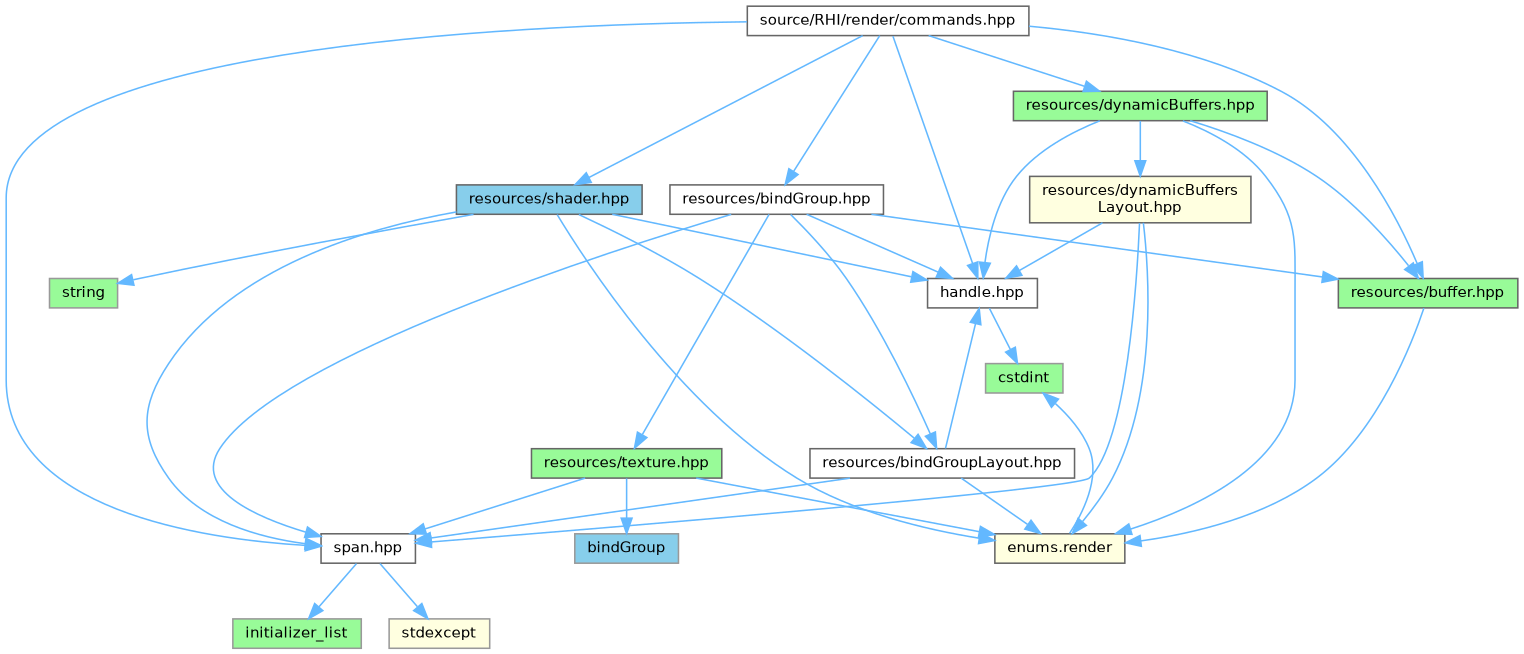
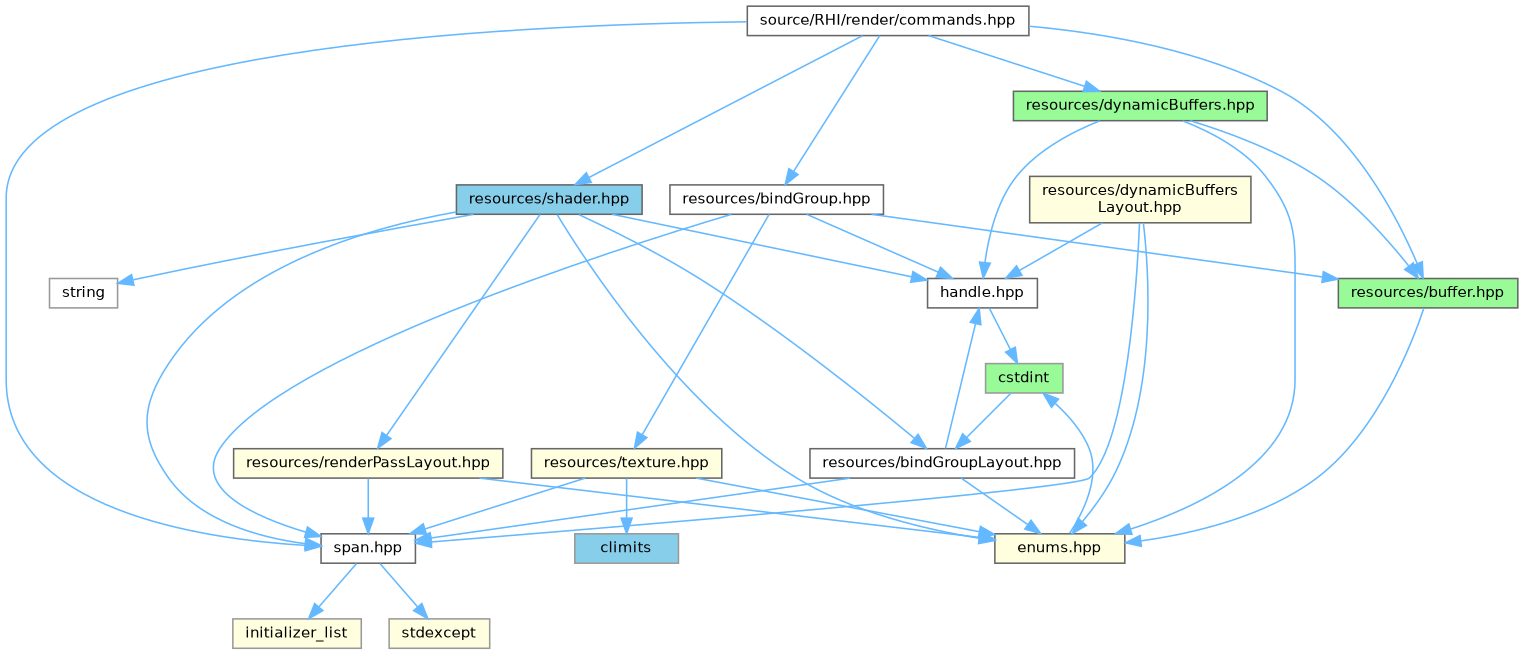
  digraph {
    node [color=grey40 fillcolor=white fontname=Helvetica fontsize=10 shape=box style=filled]
    edge [color=steelblue1 fontname=Helvetica fontsize=10 labelfontname=Helvetica labelfontsize=10 style=solid]
    n1 [color=gray40 fontcolor=black height=0.2 label="source/RHI/render/commands.hpp" width=0.4]
    n2 [height=0.2 label="handle.hpp" width=0.4]
    n3 [height=0.2 label="span.hpp" width=0.4]
    n4 [fillcolor=skyblue height=0.2 label="resources/shader.hpp" width=0.4]
    n5 [height=0.2 label="resources/bindGroup.hpp" width=0.4]
    n6 [fillcolor=palegreen height=0.2 label="resources/buffer.hpp" width=0.4]
    n7 [fillcolor=palegreen height=0.2 label="resources/dynamicBuffers.hpp" width=0.4]
    n8 [color=grey60 fillcolor=palegreen height=0.2 label=cstdint width=0.4]
-   n9 [color=grey60 fillcolor=palegreen height=0.2 label=initializer_list width=0.4]
+   n9 [color=grey60 fillcolor=lightyellow height=0.2 label=initializer_list width=0.4]
    n10 [color=grey60 fillcolor=lightyellow height=0.2 label=stdexcept width=0.4]
-   n11 [color=grey60 fillcolor=palegreen height=0.2 label=string width=0.4]
-   n12 [fillcolor=lightyellow height=0.2 label="enums.render" width=0.4]
+   n11 [color=grey60 height=0.2 label=string width=0.4]
+   n12 [fillcolor=lightyellow height=0.2 label="enums.hpp" width=0.4]
    n13 [height=0.2 label="resources/bindGroupLayout.hpp" width=0.4]
-   n15 [fillcolor=palegreen height=0.2 label="resources/texture.hpp" width=0.4]
+   n14 [fillcolor=lightyellow height=0.2 label="resources/renderPassLayout.hpp" width=0.4]
+   n15 [fillcolor=lightyellow height=0.2 label="resources/texture.hpp" width=0.4]
    n16 [fillcolor=lightyellow height=0.2 label="resources/dynamicBuffers\lLayout.hpp" width=0.4]
-   n17 [color=grey60 fillcolor=skyblue height=0.2 label=bindGroup width=0.4]
-   n1 -> n2
+   n17 [color=grey60 fillcolor=skyblue height=0.2 label=climits width=0.4]
    n1 -> n3
    n1 -> n4
    n1 -> n5
    n1 -> n6
    n1 -> n7
    n2 -> n8
    n3 -> n9
    n3 -> n10
    n4 -> n2
    n4 -> n3
    n4 -> n11
    n4 -> n12
    n4 -> n13
+   n4 -> n14
    n5 -> n2
    n5 -> n3
    n5 -> n6
-   n5 -> n13
+   n8 -> n13
    n5 -> n15
    n6 -> n12
    n7 -> n2
    n7 -> n6
    n7 -> n12
-   n7 -> n16
    n12 -> n8
    n13 -> n2
    n13 -> n3
    n13 -> n12
+   n14 -> n3
+   n14 -> n12
    n15 -> n3
    n15 -> n12
    n15 -> n17
    n16 -> n2
    n16 -> n3
    n16 -> n12
  }
